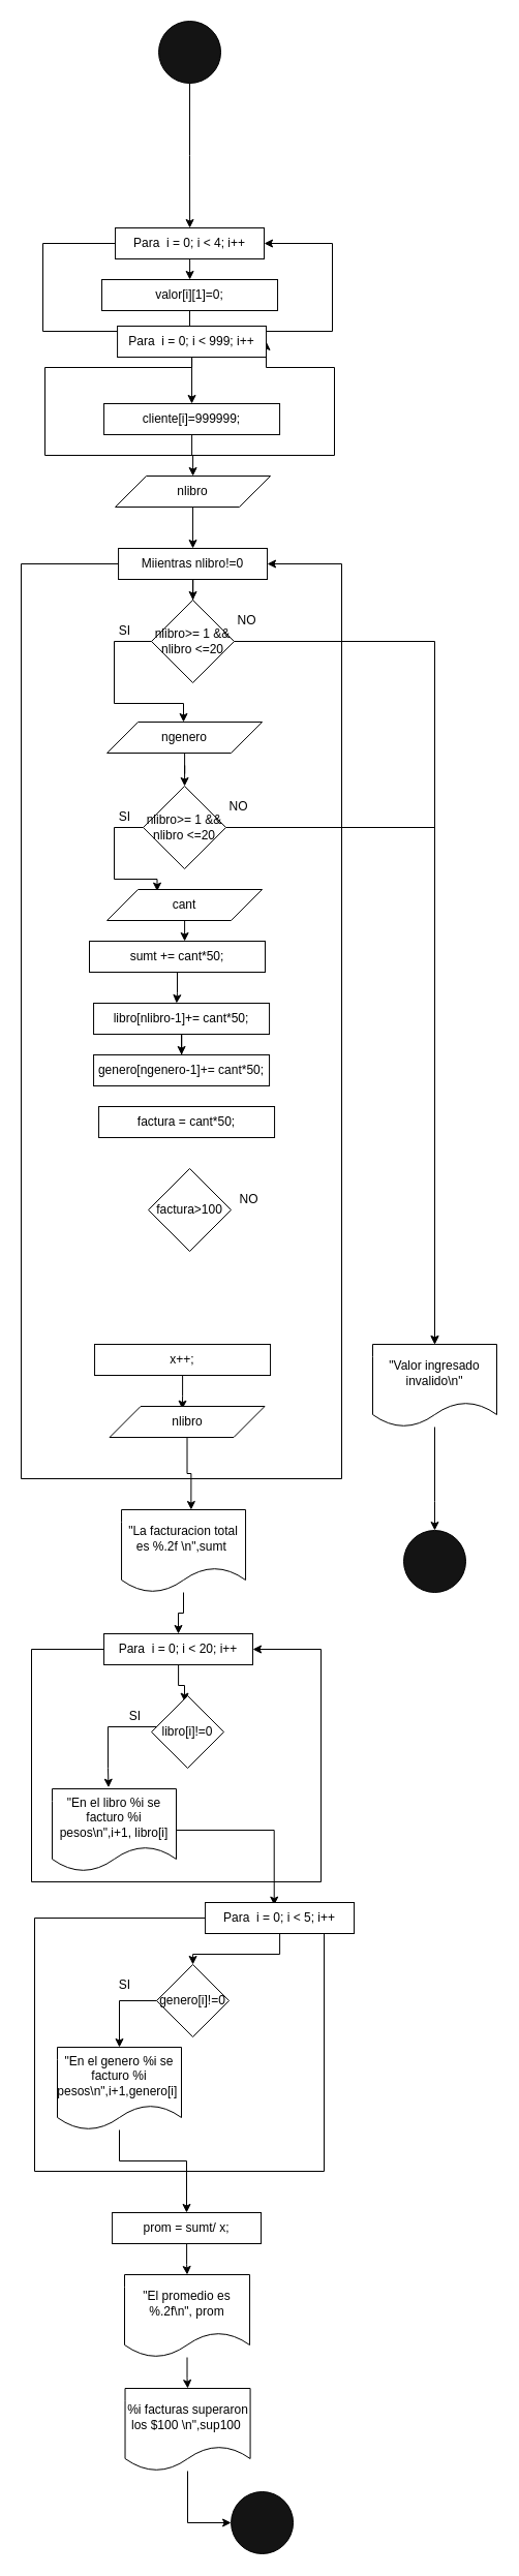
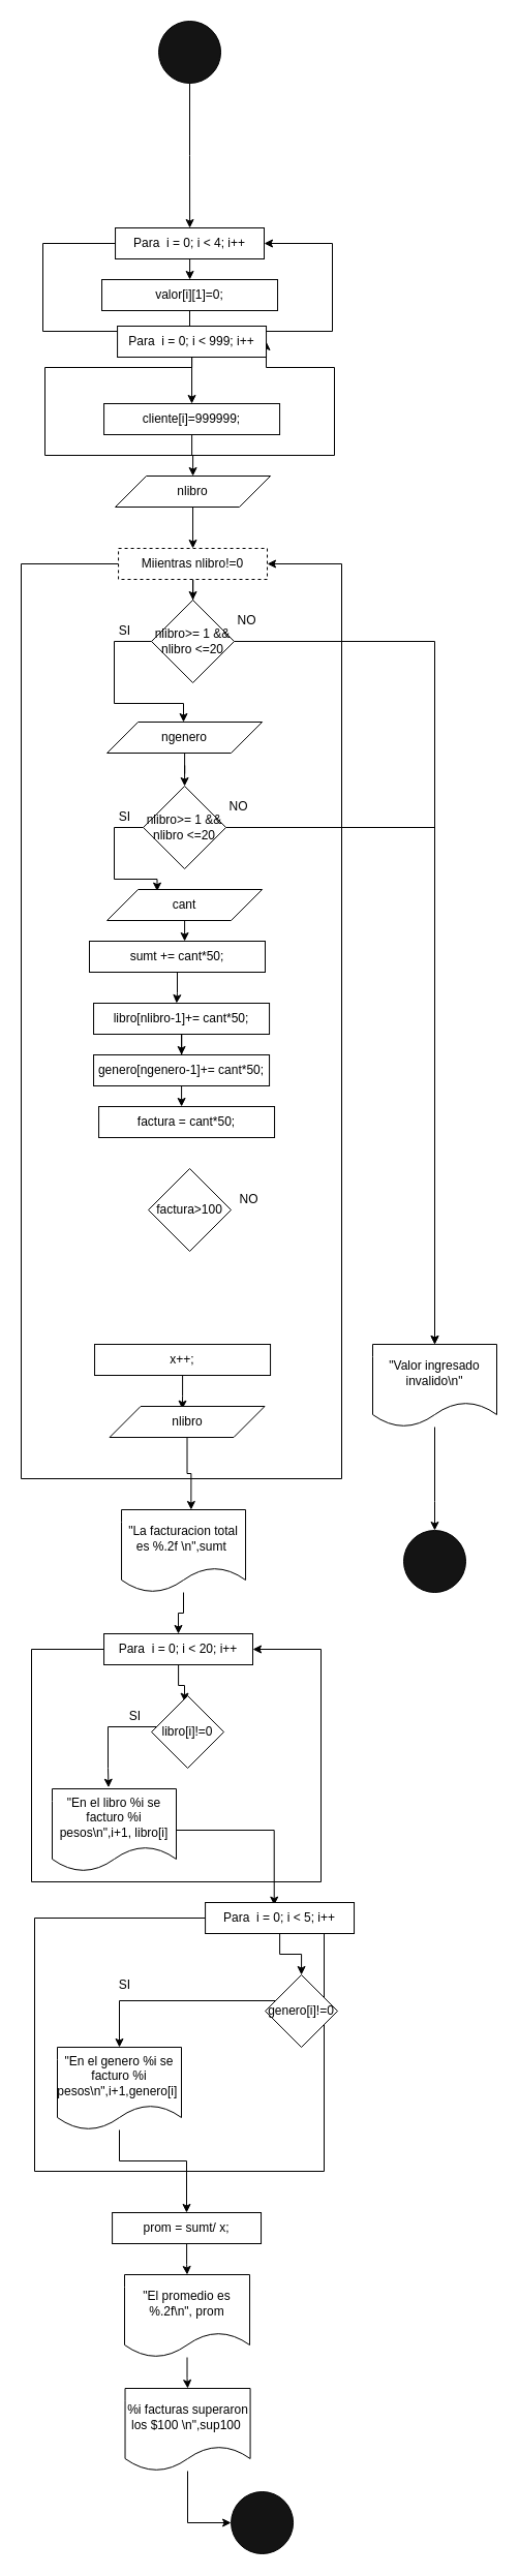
  <mxCell id="0" />
  <mxCell id="1" parent="0" />
  <mxCell id="2" style="edgeStyle=orthogonalEdgeStyle;rounded=0;orthogonalLoop=1;jettySize=auto;html=1;entryX=1;entryY=0.5;entryDx=0;entryDy=0;" parent="1" source="4" target="4" edge="1"><mxGeometry relative="1" as="geometry"><mxPoint x="439.33" y="630" as="targetPoint" /><Array as="points"><mxPoint x="20" y="545" /><mxPoint x="20" y="1430" /><mxPoint x="330" y="1430" /><mxPoint x="330" y="545" /></Array></mxGeometry></mxCell>
  <mxCell id="3" style="edgeStyle=orthogonalEdgeStyle;rounded=0;orthogonalLoop=1;jettySize=auto;html=1;entryX=0.5;entryY=0;entryDx=0;entryDy=0;" parent="1" source="4" target="39" edge="1"><mxGeometry relative="1" as="geometry" /></mxCell>
- <mxCell id="4" value="Miientras&amp;nbsp;nlibro!=0" style="rounded=0;whiteSpace=wrap;html=1;" parent="1" vertex="1"><mxGeometry x="114.07" y="530" width="143.96" height="30" as="geometry" /></mxCell>
+ <mxCell id="4" value="Miientras&amp;nbsp;nlibro!=0" style="rounded=0;whiteSpace=wrap;html=1;dashed=1;" parent="1" vertex="1"><mxGeometry x="114.07" y="530" width="143.96" height="30" as="geometry" /></mxCell>
  <mxCell id="5" style="edgeStyle=orthogonalEdgeStyle;rounded=0;orthogonalLoop=1;jettySize=auto;html=1;" parent="1" source="6" target="9" edge="1"><mxGeometry relative="1" as="geometry" /></mxCell>
  <mxCell id="6" value="" style="ellipse;whiteSpace=wrap;html=1;aspect=fixed;fillColor=#141414;" parent="1" vertex="1"><mxGeometry x="153.03" y="20" width="60" height="60" as="geometry" /></mxCell>
  <mxCell id="7" style="edgeStyle=orthogonalEdgeStyle;rounded=0;orthogonalLoop=1;jettySize=auto;html=1;entryX=1;entryY=0.5;entryDx=0;entryDy=0;" parent="1" source="9" target="9" edge="1"><mxGeometry relative="1" as="geometry"><mxPoint x="445.28" y="250" as="targetPoint" /><Array as="points"><mxPoint x="41" y="235" /><mxPoint x="41" y="320" /><mxPoint x="321" y="320" /><mxPoint x="321" y="235" /></Array></mxGeometry></mxCell>
  <mxCell id="8" style="edgeStyle=orthogonalEdgeStyle;rounded=0;orthogonalLoop=1;jettySize=auto;html=1;entryX=0.5;entryY=0;entryDx=0;entryDy=0;" parent="1" source="9" target="11" edge="1"><mxGeometry relative="1" as="geometry" /></mxCell>
  <mxCell id="9" value="Para&amp;nbsp;&amp;nbsp;i = 0; i &amp;lt; 4; i++" style="rounded=0;whiteSpace=wrap;html=1;" parent="1" vertex="1"><mxGeometry x="111.05" y="220" width="143.96" height="30" as="geometry" /></mxCell>
  <mxCell id="10" style="edgeStyle=orthogonalEdgeStyle;rounded=0;orthogonalLoop=1;jettySize=auto;html=1;" parent="1" source="11" target="14" edge="1"><mxGeometry relative="1" as="geometry" /></mxCell>
  <mxCell id="11" value="valor[i][1]=0;" style="rounded=0;whiteSpace=wrap;html=1;" parent="1" vertex="1"><mxGeometry x="98.03" y="270" width="170" height="30" as="geometry" /></mxCell>
  <mxCell id="12" style="edgeStyle=orthogonalEdgeStyle;rounded=0;orthogonalLoop=1;jettySize=auto;html=1;entryX=1;entryY=0.5;entryDx=0;entryDy=0;" parent="1" source="14" target="14" edge="1"><mxGeometry relative="1" as="geometry"><mxPoint x="447.31" y="370" as="targetPoint" /><Array as="points"><mxPoint x="43.03" y="355" /><mxPoint x="43.03" y="440" /><mxPoint x="323.03" y="440" /><mxPoint x="323.03" y="355" /></Array></mxGeometry></mxCell>
  <mxCell id="13" style="edgeStyle=orthogonalEdgeStyle;rounded=0;orthogonalLoop=1;jettySize=auto;html=1;entryX=0.5;entryY=0;entryDx=0;entryDy=0;" parent="1" source="14" target="16" edge="1"><mxGeometry relative="1" as="geometry" /></mxCell>
  <mxCell id="14" value="Para&amp;nbsp;&amp;nbsp;i = 0; i &amp;lt; 999; i++" style="rounded=0;whiteSpace=wrap;html=1;" parent="1" vertex="1"><mxGeometry x="113.08" y="315" width="143.96" height="30" as="geometry" /></mxCell>
  <mxCell id="15" style="edgeStyle=orthogonalEdgeStyle;rounded=0;orthogonalLoop=1;jettySize=auto;html=1;" parent="1" source="16" target="18" edge="1"><mxGeometry relative="1" as="geometry" /></mxCell>
  <mxCell id="16" value="cliente[i]=999999;" style="rounded=0;whiteSpace=wrap;html=1;" parent="1" vertex="1"><mxGeometry x="100.06" y="390" width="170" height="30" as="geometry" /></mxCell>
  <mxCell id="17" style="edgeStyle=orthogonalEdgeStyle;rounded=0;orthogonalLoop=1;jettySize=auto;html=1;entryX=0.5;entryY=0;entryDx=0;entryDy=0;" parent="1" source="18" target="4" edge="1"><mxGeometry relative="1" as="geometry" /></mxCell>
  <mxCell id="18" value="nlibro" style="shape=parallelogram;perimeter=parallelogramPerimeter;whiteSpace=wrap;html=1;" parent="1" vertex="1"><mxGeometry x="111.05" y="460" width="150" height="30" as="geometry" /></mxCell>
  <mxCell id="19" style="edgeStyle=orthogonalEdgeStyle;rounded=0;orthogonalLoop=1;jettySize=auto;html=1;entryX=0.323;entryY=0.055;entryDx=0;entryDy=0;entryPerimeter=0;" parent="1" source="21" target="35" edge="1"><mxGeometry relative="1" as="geometry"><Array as="points"><mxPoint x="110" y="800" /><mxPoint x="110" y="850" /><mxPoint x="151" y="850" /></Array></mxGeometry></mxCell>
  <mxCell id="20" style="edgeStyle=orthogonalEdgeStyle;rounded=0;orthogonalLoop=1;jettySize=auto;html=1;entryX=0.5;entryY=0;entryDx=0;entryDy=0;" parent="1" source="21" target="25" edge="1"><mxGeometry relative="1" as="geometry" /></mxCell>
  <mxCell id="21" value="nlibro&amp;gt;= 1 &amp;amp;&amp;amp; nlibro &amp;lt;=20" style="rhombus;whiteSpace=wrap;html=1;" parent="1" vertex="1"><mxGeometry x="138.08" y="760" width="80" height="80" as="geometry" /></mxCell>
  <mxCell id="22" style="edgeStyle=orthogonalEdgeStyle;rounded=0;orthogonalLoop=1;jettySize=auto;html=1;entryX=0.5;entryY=0;entryDx=0;entryDy=0;" parent="1" source="23" target="21" edge="1"><mxGeometry relative="1" as="geometry" /></mxCell>
  <mxCell id="23" value="ngenero" style="shape=parallelogram;perimeter=parallelogramPerimeter;whiteSpace=wrap;html=1;" parent="1" vertex="1"><mxGeometry x="103.08" y="698" width="150" height="30" as="geometry" /></mxCell>
  <mxCell id="24" style="edgeStyle=orthogonalEdgeStyle;rounded=0;orthogonalLoop=1;jettySize=auto;html=1;" parent="1" source="25" target="26" edge="1"><mxGeometry relative="1" as="geometry"><Array as="points"><mxPoint x="420" y="1452" /></Array></mxGeometry></mxCell>
  <mxCell id="25" value="&quot;Valor ingresado invalido\n&quot;" style="shape=document;whiteSpace=wrap;html=1;boundedLbl=1;" parent="1" vertex="1"><mxGeometry x="360" y="1300" width="120" height="80" as="geometry" /></mxCell>
  <mxCell id="26" value="" style="ellipse;whiteSpace=wrap;html=1;aspect=fixed;fillColor=#141414;" parent="1" vertex="1"><mxGeometry x="390" y="1480" width="60" height="60" as="geometry" /></mxCell>
+ <mxCell id="27" style="edgeStyle=orthogonalEdgeStyle;rounded=0;orthogonalLoop=1;jettySize=auto;html=1;entryX=0.472;entryY=0.021;entryDx=0;entryDy=0;entryPerimeter=0;" parent="1" source="28" target="29" edge="1"><mxGeometry relative="1" as="geometry" /></mxCell>
  <mxCell id="28" value="genero[ngenero-1]+= cant*50;" style="rounded=0;whiteSpace=wrap;html=1;" parent="1" vertex="1"><mxGeometry x="90.06" y="1020" width="170" height="30" as="geometry" /></mxCell>
  <mxCell id="29" value="factura = cant*50;" style="rounded=0;whiteSpace=wrap;html=1;" parent="1" vertex="1"><mxGeometry x="95.06" y="1070" width="170" height="30" as="geometry" /></mxCell>
  <mxCell id="30" style="edgeStyle=orthogonalEdgeStyle;rounded=0;orthogonalLoop=1;jettySize=auto;html=1;entryX=0.472;entryY=0;entryDx=0;entryDy=0;entryPerimeter=0;" parent="1" source="31" target="33" edge="1"><mxGeometry relative="1" as="geometry" /></mxCell>
  <mxCell id="31" value="sumt += cant*50;" style="rounded=0;whiteSpace=wrap;html=1;" parent="1" vertex="1"><mxGeometry x="86" y="910" width="170" height="30" as="geometry" /></mxCell>
  <mxCell id="32" style="edgeStyle=orthogonalEdgeStyle;rounded=0;orthogonalLoop=1;jettySize=auto;html=1;" parent="1" source="33" target="28" edge="1"><mxGeometry relative="1" as="geometry" /></mxCell>
  <mxCell id="33" value="libro[nlibro-1]+= cant*50;" style="rounded=0;whiteSpace=wrap;html=1;" parent="1" vertex="1"><mxGeometry x="90.06" y="970" width="170" height="30" as="geometry" /></mxCell>
  <mxCell id="34" style="edgeStyle=orthogonalEdgeStyle;rounded=0;orthogonalLoop=1;jettySize=auto;html=1;entryX=0.539;entryY=0.006;entryDx=0;entryDy=0;entryPerimeter=0;" parent="1" source="35" target="31" edge="1"><mxGeometry relative="1" as="geometry" /></mxCell>
  <mxCell id="35" value="cant" style="shape=parallelogram;perimeter=parallelogramPerimeter;whiteSpace=wrap;html=1;" parent="1" vertex="1"><mxGeometry x="103.08" y="860" width="150" height="30" as="geometry" /></mxCell>
  <mxCell id="36" value="factura&amp;gt;100" style="rhombus;whiteSpace=wrap;html=1;" parent="1" vertex="1"><mxGeometry x="143.03" y="1130" width="80" height="80" as="geometry" /></mxCell>
  <mxCell id="37" style="edgeStyle=orthogonalEdgeStyle;rounded=0;orthogonalLoop=1;jettySize=auto;html=1;" parent="1" source="39" target="23" edge="1"><mxGeometry relative="1" as="geometry"><Array as="points"><mxPoint x="110" y="620" /><mxPoint x="110" y="680" /><mxPoint x="177" y="680" /></Array></mxGeometry></mxCell>
  <mxCell id="38" style="edgeStyle=orthogonalEdgeStyle;rounded=0;orthogonalLoop=1;jettySize=auto;html=1;entryX=0.5;entryY=0;entryDx=0;entryDy=0;" parent="1" source="39" target="25" edge="1"><mxGeometry relative="1" as="geometry"><mxPoint x="430" y="1040" as="targetPoint" /></mxGeometry></mxCell>
  <mxCell id="39" value="nlibro&amp;gt;= 1 &amp;amp;&amp;amp; nlibro &amp;lt;=20" style="rhombus;whiteSpace=wrap;html=1;" parent="1" vertex="1"><mxGeometry x="146.05" y="580" width="80" height="80" as="geometry" /></mxCell>
  <mxCell id="40" style="edgeStyle=orthogonalEdgeStyle;rounded=0;orthogonalLoop=1;jettySize=auto;html=1;entryX=0.469;entryY=0.09;entryDx=0;entryDy=0;entryPerimeter=0;" parent="1" source="41" target="43" edge="1"><mxGeometry relative="1" as="geometry" /></mxCell>
  <mxCell id="41" value="x++;&lt;span&gt;&#09;&lt;/span&gt;" style="rounded=0;whiteSpace=wrap;html=1;" parent="1" vertex="1"><mxGeometry x="91.05" y="1300" width="170" height="30" as="geometry" /></mxCell>
  <mxCell id="42" style="edgeStyle=orthogonalEdgeStyle;rounded=0;orthogonalLoop=1;jettySize=auto;html=1;entryX=0.561;entryY=0;entryDx=0;entryDy=0;entryPerimeter=0;" parent="1" source="43" target="45" edge="1"><mxGeometry relative="1" as="geometry" /></mxCell>
  <mxCell id="43" value="nlibro" style="shape=parallelogram;perimeter=parallelogramPerimeter;whiteSpace=wrap;html=1;" parent="1" vertex="1"><mxGeometry x="105.52" y="1360" width="150" height="30" as="geometry" /></mxCell>
  <mxCell id="44" style="edgeStyle=orthogonalEdgeStyle;rounded=0;orthogonalLoop=1;jettySize=auto;html=1;entryX=0.5;entryY=0;entryDx=0;entryDy=0;" parent="1" source="45" target="48" edge="1"><mxGeometry relative="1" as="geometry" /></mxCell>
  <mxCell id="45" value="&quot;La facturacion total es %.2f \n&quot;,sumt&amp;nbsp;" style="shape=document;whiteSpace=wrap;html=1;boundedLbl=1;" parent="1" vertex="1"><mxGeometry x="117.04" y="1460" width="120" height="80" as="geometry" /></mxCell>
  <mxCell id="46" style="edgeStyle=orthogonalEdgeStyle;rounded=0;orthogonalLoop=1;jettySize=auto;html=1;entryX=1;entryY=0.5;entryDx=0;entryDy=0;" parent="1" source="48" target="48" edge="1"><mxGeometry relative="1" as="geometry"><mxPoint x="434.28" y="1610" as="targetPoint" /><Array as="points"><mxPoint x="30" y="1595" /><mxPoint x="30" y="1820" /><mxPoint x="310" y="1820" /><mxPoint x="310" y="1595" /></Array></mxGeometry></mxCell>
  <mxCell id="47" style="edgeStyle=orthogonalEdgeStyle;rounded=0;orthogonalLoop=1;jettySize=auto;html=1;entryX=0.457;entryY=0.081;entryDx=0;entryDy=0;entryPerimeter=0;" parent="1" source="48" target="50" edge="1"><mxGeometry relative="1" as="geometry" /></mxCell>
  <mxCell id="48" value="Para&amp;nbsp;&amp;nbsp;i = 0; i &amp;lt; 20; i++" style="rounded=0;whiteSpace=wrap;html=1;" parent="1" vertex="1"><mxGeometry x="100.05" y="1580" width="143.96" height="30" as="geometry" /></mxCell>
  <mxCell id="49" style="edgeStyle=orthogonalEdgeStyle;rounded=0;orthogonalLoop=1;jettySize=auto;html=1;entryX=0.454;entryY=-0.016;entryDx=0;entryDy=0;entryPerimeter=0;" parent="1" source="50" target="52" edge="1"><mxGeometry relative="1" as="geometry"><Array as="points"><mxPoint x="181" y="1670" /><mxPoint x="104" y="1670" /><mxPoint x="104" y="1710" /><mxPoint x="105" y="1710" /></Array></mxGeometry></mxCell>
  <mxCell id="50" value="libro[i]!=0" style="rhombus;whiteSpace=wrap;html=1;" parent="1" vertex="1"><mxGeometry x="146.05" y="1640" width="70" height="70" as="geometry" /></mxCell>
  <mxCell id="51" style="edgeStyle=orthogonalEdgeStyle;rounded=0;orthogonalLoop=1;jettySize=auto;html=1;entryX=0.463;entryY=0.087;entryDx=0;entryDy=0;entryPerimeter=0;" parent="1" source="52" target="55" edge="1"><mxGeometry relative="1" as="geometry" /></mxCell>
  <mxCell id="52" value="&quot;En el libro %i se facturo %i pesos\n&quot;,i+1, libro[i]" style="shape=document;whiteSpace=wrap;html=1;boundedLbl=1;" parent="1" vertex="1"><mxGeometry x="50" y="1730" width="120" height="80" as="geometry" /></mxCell>
  <mxCell id="53" style="edgeStyle=orthogonalEdgeStyle;rounded=0;orthogonalLoop=1;jettySize=auto;html=1;entryX=1;entryY=0.5;entryDx=0;entryDy=0;" parent="1" source="55" target="55" edge="1"><mxGeometry relative="1" as="geometry"><mxPoint x="437.31" y="1870" as="targetPoint" /><Array as="points"><mxPoint x="33" y="1855" /><mxPoint x="33" y="2100" /><mxPoint x="313" y="2100" /><mxPoint x="313" y="1855" /></Array></mxGeometry></mxCell>
  <mxCell id="54" style="edgeStyle=orthogonalEdgeStyle;rounded=0;orthogonalLoop=1;jettySize=auto;html=1;entryX=0.5;entryY=0;entryDx=0;entryDy=0;" parent="1" source="55" target="57" edge="1"><mxGeometry relative="1" as="geometry" /></mxCell>
  <mxCell id="55" value="Para&amp;nbsp;&amp;nbsp;i = 0; i &amp;lt; 5; i++" style="rounded=0;whiteSpace=wrap;html=1;" parent="1" vertex="1"><mxGeometry x="198.08" y="1840" width="143.96" height="30" as="geometry" /></mxCell>
  <mxCell id="56" style="edgeStyle=orthogonalEdgeStyle;rounded=0;orthogonalLoop=1;jettySize=auto;html=1;entryX=0.5;entryY=0;entryDx=0;entryDy=0;" parent="1" source="57" target="59" edge="1"><mxGeometry relative="1" as="geometry"><Array as="points"><mxPoint x="115" y="1935" /></Array></mxGeometry></mxCell>
- <mxCell id="57" value="genero[i]!=0" style="rhombus;whiteSpace=wrap;html=1;" parent="1" vertex="1"><mxGeometry x="151.05" y="1900" width="70" height="70" as="geometry" /></mxCell>
+ <mxCell id="57" value="genero[i]!=0" style="rhombus;whiteSpace=wrap;html=1;" parent="1" vertex="1"><mxGeometry x="256.05" y="1910" width="70" height="70" as="geometry" /></mxCell>
  <mxCell id="58" style="edgeStyle=orthogonalEdgeStyle;rounded=0;orthogonalLoop=1;jettySize=auto;html=1;" parent="1" source="59" target="61" edge="1"><mxGeometry relative="1" as="geometry"><Array as="points"><mxPoint x="115" y="2090" /><mxPoint x="180" y="2090" /></Array></mxGeometry></mxCell>
  <mxCell id="59" value="&quot;En el genero %i se facturo %i pesos\n&quot;,i+1,genero[i]&amp;nbsp;" style="shape=document;whiteSpace=wrap;html=1;boundedLbl=1;" parent="1" vertex="1"><mxGeometry x="55" y="1980" width="120" height="80" as="geometry" /></mxCell>
  <mxCell id="60" style="edgeStyle=orthogonalEdgeStyle;rounded=0;orthogonalLoop=1;jettySize=auto;html=1;entryX=0.5;entryY=0;entryDx=0;entryDy=0;" parent="1" source="61" target="63" edge="1"><mxGeometry relative="1" as="geometry" /></mxCell>
  <mxCell id="61" value="prom = sumt/ x;" style="rounded=0;whiteSpace=wrap;html=1;" parent="1" vertex="1"><mxGeometry x="108.08" y="2140" width="143.96" height="30" as="geometry" /></mxCell>
  <mxCell id="62" style="edgeStyle=orthogonalEdgeStyle;rounded=0;orthogonalLoop=1;jettySize=auto;html=1;entryX=0.5;entryY=0;entryDx=0;entryDy=0;" parent="1" source="63" target="65" edge="1"><mxGeometry relative="1" as="geometry" /></mxCell>
  <mxCell id="63" value="&quot;El promedio es %.2f\n&quot;, prom" style="shape=document;whiteSpace=wrap;html=1;boundedLbl=1;" parent="1" vertex="1"><mxGeometry x="120" y="2200" width="121.04" height="80" as="geometry" /></mxCell>
  <mxCell id="64" style="edgeStyle=orthogonalEdgeStyle;rounded=0;orthogonalLoop=1;jettySize=auto;html=1;entryX=0;entryY=0.5;entryDx=0;entryDy=0;" parent="1" source="65" target="73" edge="1"><mxGeometry relative="1" as="geometry" /></mxCell>
  <mxCell id="65" value="%i facturas superaron los $100 \n&quot;,sup100&amp;nbsp;" style="shape=document;whiteSpace=wrap;html=1;boundedLbl=1;" parent="1" vertex="1"><mxGeometry x="120.53" y="2310" width="121.04" height="80" as="geometry" /></mxCell>
  <mxCell id="66" value="SI" style="text;html=1;align=center;verticalAlign=middle;resizable=0;points=[];autosize=1;" parent="1" vertex="1"><mxGeometry x="105" y="780" width="30" height="20" as="geometry" /></mxCell>
  <mxCell id="67" value="SI" style="text;html=1;align=center;verticalAlign=middle;resizable=0;points=[];autosize=1;" parent="1" vertex="1"><mxGeometry x="105" y="600" width="30" height="20" as="geometry" /></mxCell>
  <mxCell id="68" value="NO" style="text;html=1;align=center;verticalAlign=middle;resizable=0;points=[];autosize=1;" parent="1" vertex="1"><mxGeometry x="223.08" y="590" width="30" height="20" as="geometry" /></mxCell>
  <mxCell id="69" value="NO" style="text;html=1;align=center;verticalAlign=middle;resizable=0;points=[];autosize=1;" parent="1" vertex="1"><mxGeometry x="215" y="770" width="30" height="20" as="geometry" /></mxCell>
  <mxCell id="70" value="NO" style="text;html=1;align=center;verticalAlign=middle;resizable=0;points=[];autosize=1;" parent="1" vertex="1"><mxGeometry x="225" y="1150" width="30" height="20" as="geometry" /></mxCell>
  <mxCell id="71" value="SI" style="text;html=1;align=center;verticalAlign=middle;resizable=0;points=[];autosize=1;" parent="1" vertex="1"><mxGeometry x="115" y="1650" width="30" height="20" as="geometry" /></mxCell>
  <mxCell id="72" value="SI" style="text;html=1;align=center;verticalAlign=middle;resizable=0;points=[];autosize=1;" parent="1" vertex="1"><mxGeometry x="105" y="1910" width="30" height="20" as="geometry" /></mxCell>
  <mxCell id="73" value="" style="ellipse;whiteSpace=wrap;html=1;aspect=fixed;fillColor=#141414;" parent="1" vertex="1"><mxGeometry x="223.08" y="2410" width="60" height="60" as="geometry" /></mxCell>
